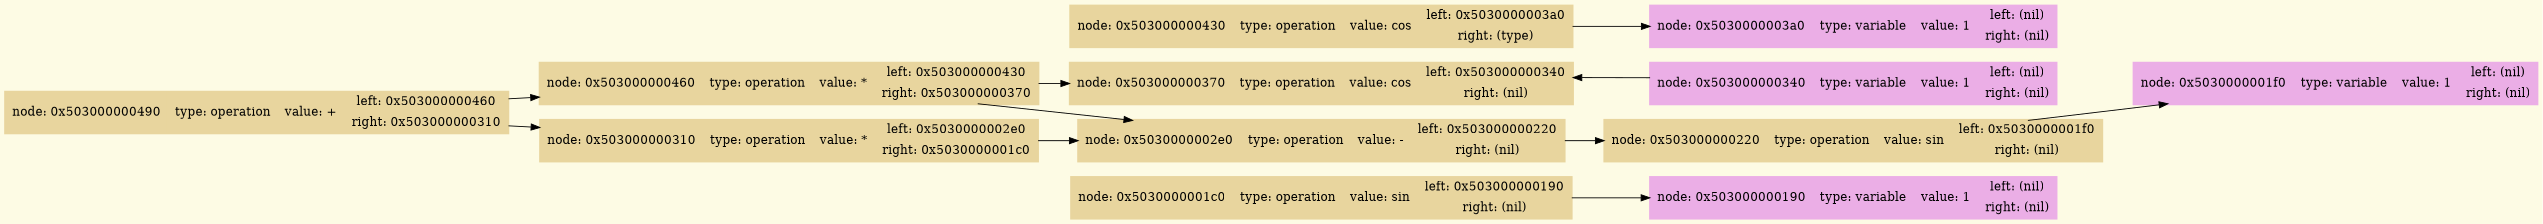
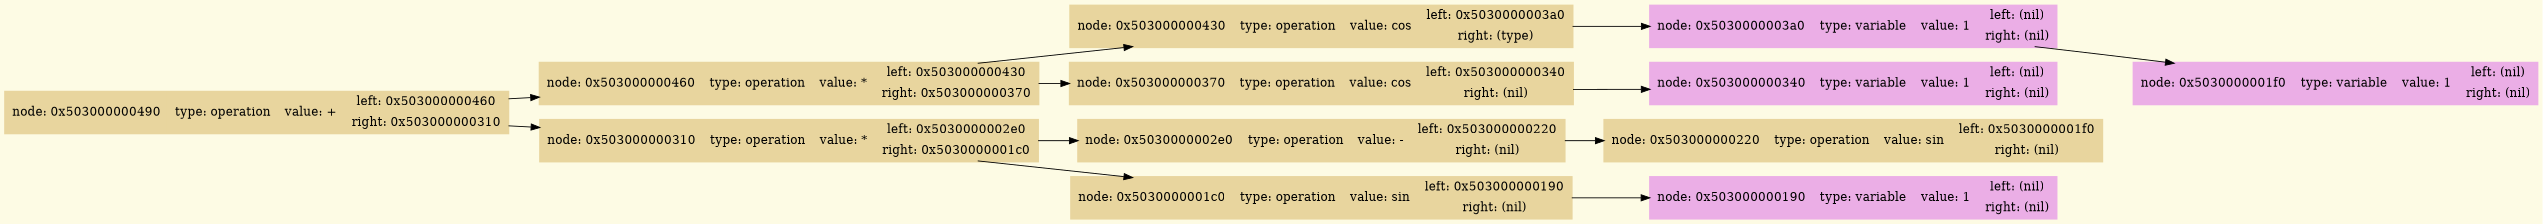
  digraph {
    bgcolor="#FDFBE4"
    fontname="DejaVu Serif"
    rankdir=LR
    node [color="#E8D59E" fontname="DejaVu Serif" penwidth=2.5 rank=1 shape=record style=filled]
    edge [fontname="DejaVu Serif"]
    n1 [label=" { node: 0x503000000490 | type: operation | value: + | { left: 0x503000000460 | right: 0x503000000310 }} " rank=18446744073709551615]
    n2 [label=" { node: 0x503000000460 | type: operation | value: * | { left: 0x503000000430 | right: 0x503000000370 }} " rank=0]
    n3 [label=" { node: 0x503000000310 | type: operation | value: * | { left: 0x5030000002e0 | right: 0x5030000001c0 }} " rank=0]
    n4 [label=" { node: 0x503000000430 | type: operation | value: cos | { left: 0x5030000003a0 | right: (type) }} "]
    n5 [label=" { node: 0x503000000370 | type: operation | value: cos | { left: 0x503000000340 | right: (nil) }} "]
    n6 [label=" { node: 0x5030000002e0 | type: operation | value: - | { left: 0x503000000220 | right: (nil) }} "]
    n7 [label=" { node: 0x5030000001c0 | type: operation | value: sin | { left: 0x503000000190 | right: (nil) }} "]
    n8 [color="#EBAEE6" label=" { node: 0x5030000003a0 | type: variable | value: 1 | { left: (nil) | right: (nil) }} " rank=2]
    n9 [color="#EBAEE6" label=" { node: 0x503000000340 | type: variable | value: 1 | { left: (nil) | right: (nil) }} " rank=2]
    n10 [label=" { node: 0x503000000220 | type: operation | value: sin | { left: 0x5030000001f0 | right: (nil) }} " rank=2]
    n11 [color="#EBAEE6" label=" { node: 0x503000000190 | type: variable | value: 1 | { left: (nil) | right: (nil) }} " rank=2]
    n12 [color="#EBAEE6" label=" { node: 0x5030000001f0 | type: variable | value: 1 | { left: (nil) | right: (nil) }} " rank=3]
    n1 -> n2
    n1 -> n3
-   n2 -> n6
+   n2 -> n4
    n2 -> n5
    n3 -> n6
+   n3 -> n7
    n4 -> n8
-   n9 -> n5
+   n5 -> n9
    n6 -> n10
    n7 -> n11
-   n10 -> n12
+   n8 -> n12
  }
